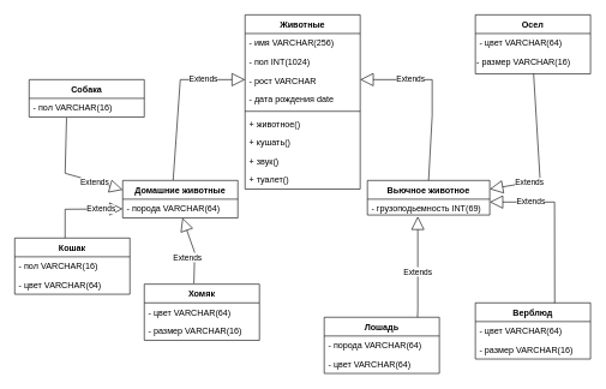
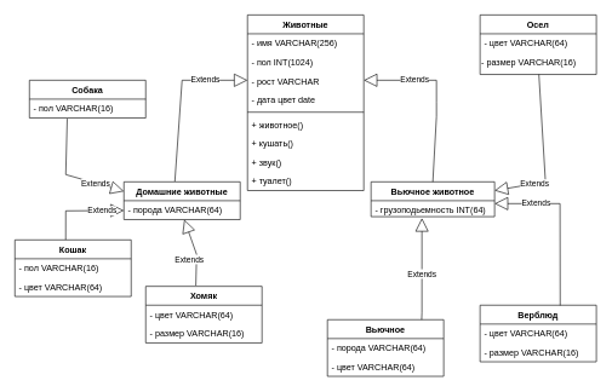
  <mxCell id="0" />
  <mxCell id="1" parent="0" />
  <mxCell id="2" value="Животные" style="swimlane;fontStyle=1;align=center;verticalAlign=top;childLayout=stackLayout;horizontal=1;startSize=26;horizontalStack=0;resizeParent=1;resizeParentMax=0;resizeLast=0;collapsible=1;marginBottom=0;" parent="1" vertex="1"><mxGeometry x="340" y="20" width="160" height="242" as="geometry" /></mxCell>
  <mxCell id="3" value="- имя VARCHAR(256)" style="text;strokeColor=none;fillColor=none;align=left;verticalAlign=top;spacingLeft=4;spacingRight=4;overflow=hidden;rotatable=0;points=[[0,0.5],[1,0.5]];portConstraint=eastwest;" parent="2" vertex="1"><mxGeometry y="26" width="160" height="26" as="geometry" /></mxCell>
  <mxCell id="4" value="- пол INT(1024)&#10;" style="text;strokeColor=none;fillColor=none;align=left;verticalAlign=top;spacingLeft=4;spacingRight=4;overflow=hidden;rotatable=0;points=[[0,0.5],[1,0.5]];portConstraint=eastwest;" parent="2" vertex="1"><mxGeometry y="52" width="160" height="26" as="geometry" /></mxCell>
  <mxCell id="5" value="- рост VARCHAR&#10;&#10;" style="text;strokeColor=none;fillColor=none;align=left;verticalAlign=top;spacingLeft=4;spacingRight=4;overflow=hidden;rotatable=0;points=[[0,0.5],[1,0.5]];portConstraint=eastwest;" vertex="1" parent="2"><mxGeometry y="78" width="160" height="26" as="geometry" /></mxCell>
- <mxCell id="6" value="- дата рождения date&#10;&#10;" style="text;strokeColor=none;fillColor=none;align=left;verticalAlign=top;spacingLeft=4;spacingRight=4;overflow=hidden;rotatable=0;points=[[0,0.5],[1,0.5]];portConstraint=eastwest;" vertex="1" parent="2"><mxGeometry y="104" width="160" height="26" as="geometry" /></mxCell>
+ <mxCell id="6" value="- дата цвет date&#10;&#10;" style="text;strokeColor=none;fillColor=none;align=left;verticalAlign=top;spacingLeft=4;spacingRight=4;overflow=hidden;rotatable=0;points=[[0,0.5],[1,0.5]];portConstraint=eastwest;" vertex="1" parent="2"><mxGeometry y="104" width="160" height="26" as="geometry" /></mxCell>
  <mxCell id="7" value="" style="line;strokeWidth=1;fillColor=none;align=left;verticalAlign=middle;spacingTop=-1;spacingLeft=3;spacingRight=3;rotatable=0;labelPosition=right;points=[];portConstraint=eastwest;" parent="2" vertex="1"><mxGeometry y="130" width="160" height="8" as="geometry" /></mxCell>
  <mxCell id="8" value="Extends" style="endArrow=block;endSize=16;endFill=0;html=1;rounded=0;exitX=0.438;exitY=-0.006;exitDx=0;exitDy=0;exitPerimeter=0;" parent="2" source="13" edge="1"><mxGeometry x="0.498" width="160" relative="1" as="geometry"><mxPoint x="-160" y="90" as="sourcePoint" /><mxPoint y="90" as="targetPoint" /><Array as="points"><mxPoint x="-90" y="90" /></Array><mxPoint as="offset" /></mxGeometry></mxCell>
  <mxCell id="9" value="+ животное()" style="text;strokeColor=none;fillColor=none;align=left;verticalAlign=top;spacingLeft=4;spacingRight=4;overflow=hidden;rotatable=0;points=[[0,0.5],[1,0.5]];portConstraint=eastwest;" parent="2" vertex="1"><mxGeometry y="138" width="160" height="26" as="geometry" /></mxCell>
  <mxCell id="10" value="+ кушать()" style="text;strokeColor=none;fillColor=none;align=left;verticalAlign=top;spacingLeft=4;spacingRight=4;overflow=hidden;rotatable=0;points=[[0,0.5],[1,0.5]];portConstraint=eastwest;" parent="2" vertex="1"><mxGeometry y="164" width="160" height="26" as="geometry" /></mxCell>
  <mxCell id="11" value="+ звук()" style="text;strokeColor=none;fillColor=none;align=left;verticalAlign=top;spacingLeft=4;spacingRight=4;overflow=hidden;rotatable=0;points=[[0,0.5],[1,0.5]];portConstraint=eastwest;" vertex="1" parent="2"><mxGeometry y="190" width="160" height="26" as="geometry" /></mxCell>
  <mxCell id="12" value="+ туалет()" style="text;strokeColor=none;fillColor=none;align=left;verticalAlign=top;spacingLeft=4;spacingRight=4;overflow=hidden;rotatable=0;points=[[0,0.5],[1,0.5]];portConstraint=eastwest;" parent="2" vertex="1"><mxGeometry y="216" width="160" height="26" as="geometry" /></mxCell>
  <mxCell id="13" value="Домашние животные" style="swimlane;fontStyle=1;align=center;verticalAlign=top;childLayout=stackLayout;horizontal=1;startSize=26;horizontalStack=0;resizeParent=1;resizeParentMax=0;resizeLast=0;collapsible=1;marginBottom=0;" parent="1" vertex="1"><mxGeometry x="170" y="250" width="160" height="52" as="geometry" /></mxCell>
  <mxCell id="14" value="- порода VARCHAR(64)" style="text;strokeColor=none;fillColor=none;align=left;verticalAlign=top;spacingLeft=4;spacingRight=4;overflow=hidden;rotatable=0;points=[[0,0.5],[1,0.5]];portConstraint=eastwest;" parent="13" vertex="1"><mxGeometry y="26" width="160" height="26" as="geometry" /></mxCell>
  <mxCell id="15" value="Вьючное животное" style="swimlane;fontStyle=1;align=center;verticalAlign=top;childLayout=stackLayout;horizontal=1;startSize=26;horizontalStack=0;resizeParent=1;resizeParentMax=0;resizeLast=0;collapsible=1;marginBottom=0;" parent="1" vertex="1"><mxGeometry x="510" y="250" width="170" height="48" as="geometry" /></mxCell>
- <mxCell id="16" value="- грузоподьемность INT(69)" style="text;strokeColor=none;fillColor=none;align=left;verticalAlign=top;spacingLeft=4;spacingRight=4;overflow=hidden;rotatable=0;points=[[0,0.5],[1,0.5]];portConstraint=eastwest;" parent="15" vertex="1"><mxGeometry y="26" width="170" height="22" as="geometry" /></mxCell>
+ <mxCell id="16" value="- грузоподьемность INT(64)" style="text;strokeColor=none;fillColor=none;align=left;verticalAlign=top;spacingLeft=4;spacingRight=4;overflow=hidden;rotatable=0;points=[[0,0.5],[1,0.5]];portConstraint=eastwest;" parent="15" vertex="1"><mxGeometry y="26" width="170" height="22" as="geometry" /></mxCell>
  <mxCell id="17" value="Extends" style="endArrow=block;endSize=16;endFill=0;html=1;rounded=0;exitX=0.5;exitY=0;exitDx=0;exitDy=0;" parent="1" source="15" edge="1"><mxGeometry x="0.413" y="-1" width="160" relative="1" as="geometry"><mxPoint x="650" y="220" as="sourcePoint" /><mxPoint x="500" y="110" as="targetPoint" /><Array as="points"><mxPoint x="600" y="160" /><mxPoint x="600" y="140" /><mxPoint x="600" y="110" /><mxPoint x="520" y="110" /></Array><mxPoint as="offset" /></mxGeometry></mxCell>
  <mxCell id="18" value="Собака" style="swimlane;fontStyle=1;align=center;verticalAlign=top;childLayout=stackLayout;horizontal=1;startSize=26;horizontalStack=0;resizeParent=1;resizeParentMax=0;resizeLast=0;collapsible=1;marginBottom=0;" parent="1" vertex="1"><mxGeometry x="40" y="110" width="160" height="52" as="geometry" /></mxCell>
  <mxCell id="19" value="- пол VARCHAR(16)" style="text;strokeColor=none;fillColor=none;align=left;verticalAlign=top;spacingLeft=4;spacingRight=4;overflow=hidden;rotatable=0;points=[[0,0.5],[1,0.5]];portConstraint=eastwest;" parent="18" vertex="1"><mxGeometry y="26" width="160" height="26" as="geometry" /></mxCell>
  <mxCell id="20" value="Кошак" style="swimlane;fontStyle=1;align=center;verticalAlign=top;childLayout=stackLayout;horizontal=1;startSize=26;horizontalStack=0;resizeParent=1;resizeParentMax=0;resizeLast=0;collapsible=1;marginBottom=0;" parent="1" vertex="1"><mxGeometry x="20" y="330" width="160" height="78" as="geometry" /></mxCell>
  <mxCell id="21" value="- пол VARCHAR(16)" style="text;strokeColor=none;fillColor=none;align=left;verticalAlign=top;spacingLeft=4;spacingRight=4;overflow=hidden;rotatable=0;points=[[0,0.5],[1,0.5]];portConstraint=eastwest;" parent="20" vertex="1"><mxGeometry y="26" width="160" height="26" as="geometry" /></mxCell>
  <mxCell id="22" value="- цвет VARCHAR(64)" style="text;strokeColor=none;fillColor=none;align=left;verticalAlign=top;spacingLeft=4;spacingRight=4;overflow=hidden;rotatable=0;points=[[0,0.5],[1,0.5]];portConstraint=eastwest;" parent="20" vertex="1"><mxGeometry y="52" width="160" height="26" as="geometry" /></mxCell>
  <mxCell id="23" value="Хомяк" style="swimlane;fontStyle=1;align=center;verticalAlign=top;childLayout=stackLayout;horizontal=1;startSize=26;horizontalStack=0;resizeParent=1;resizeParentMax=0;resizeLast=0;collapsible=1;marginBottom=0;" parent="1" vertex="1"><mxGeometry x="200" y="394" width="160" height="78" as="geometry" /></mxCell>
  <mxCell id="24" value="- цвет VARCHAR(64)" style="text;strokeColor=none;fillColor=none;align=left;verticalAlign=top;spacingLeft=4;spacingRight=4;overflow=hidden;rotatable=0;points=[[0,0.5],[1,0.5]];portConstraint=eastwest;" parent="23" vertex="1"><mxGeometry y="26" width="160" height="26" as="geometry" /></mxCell>
  <mxCell id="25" value="- размер VARCHAR(16)" style="text;strokeColor=none;fillColor=none;align=left;verticalAlign=top;spacingLeft=4;spacingRight=4;overflow=hidden;rotatable=0;points=[[0,0.5],[1,0.5]];portConstraint=eastwest;" parent="23" vertex="1"><mxGeometry y="52" width="160" height="26" as="geometry" /></mxCell>
  <mxCell id="26" value="Верблюд" style="swimlane;fontStyle=1;align=center;verticalAlign=top;childLayout=stackLayout;horizontal=1;startSize=26;horizontalStack=0;resizeParent=1;resizeParentMax=0;resizeLast=0;collapsible=1;marginBottom=0;" parent="1" vertex="1"><mxGeometry x="660" y="420" width="160" height="78" as="geometry" /></mxCell>
  <mxCell id="27" value="- цвет VARCHAR(64)" style="text;strokeColor=none;fillColor=none;align=left;verticalAlign=top;spacingLeft=4;spacingRight=4;overflow=hidden;rotatable=0;points=[[0,0.5],[1,0.5]];portConstraint=eastwest;" parent="26" vertex="1"><mxGeometry y="26" width="160" height="26" as="geometry" /></mxCell>
  <mxCell id="28" value="- размер VARCHAR(16)" style="text;strokeColor=none;fillColor=none;align=left;verticalAlign=top;spacingLeft=4;spacingRight=4;overflow=hidden;rotatable=0;points=[[0,0.5],[1,0.5]];portConstraint=eastwest;" parent="26" vertex="1"><mxGeometry y="52" width="160" height="26" as="geometry" /></mxCell>
- <mxCell id="29" value="Лошадь" style="swimlane;fontStyle=1;align=center;verticalAlign=top;childLayout=stackLayout;horizontal=1;startSize=26;horizontalStack=0;resizeParent=1;resizeParentMax=0;resizeLast=0;collapsible=1;marginBottom=0;" parent="1" vertex="1"><mxGeometry x="450" y="440" width="160" height="78" as="geometry" /></mxCell>
+ <mxCell id="29" value="Вьючное" style="swimlane;fontStyle=1;align=center;verticalAlign=top;childLayout=stackLayout;horizontal=1;startSize=26;horizontalStack=0;resizeParent=1;resizeParentMax=0;resizeLast=0;collapsible=1;marginBottom=0;" parent="1" vertex="1"><mxGeometry x="450" y="440" width="160" height="78" as="geometry" /></mxCell>
  <mxCell id="30" value="- порода VARCHAR(64)" style="text;strokeColor=none;fillColor=none;align=left;verticalAlign=top;spacingLeft=4;spacingRight=4;overflow=hidden;rotatable=0;points=[[0,0.5],[1,0.5]];portConstraint=eastwest;" parent="29" vertex="1"><mxGeometry y="26" width="160" height="26" as="geometry" /></mxCell>
  <mxCell id="31" value="- цвет VARCHAR(64)" style="text;strokeColor=none;fillColor=none;align=left;verticalAlign=top;spacingLeft=4;spacingRight=4;overflow=hidden;rotatable=0;points=[[0,0.5],[1,0.5]];portConstraint=eastwest;" parent="29" vertex="1"><mxGeometry y="52" width="160" height="26" as="geometry" /></mxCell>
  <mxCell id="32" value="Осел" style="swimlane;fontStyle=1;align=center;verticalAlign=top;childLayout=stackLayout;horizontal=1;startSize=26;horizontalStack=0;resizeParent=1;resizeParentMax=0;resizeLast=0;collapsible=1;marginBottom=0;" parent="1" vertex="1"><mxGeometry x="660" y="20" width="160" height="82" as="geometry" /></mxCell>
  <mxCell id="33" value="- цвет VARCHAR(64)" style="text;strokeColor=none;fillColor=none;align=left;verticalAlign=top;spacingLeft=4;spacingRight=4;overflow=hidden;rotatable=0;points=[[0,0.5],[1,0.5]];portConstraint=eastwest;" parent="32" vertex="1"><mxGeometry y="26" width="160" height="26" as="geometry" /></mxCell>
  <mxCell id="34" value="- размер VARCHAR(16)" style="text;whiteSpace=wrap;html=1;" parent="32" vertex="1"><mxGeometry y="52" width="160" height="30" as="geometry" /></mxCell>
  <mxCell id="35" value="Extends" style="endArrow=block;endSize=16;endFill=0;html=1;rounded=0;entryX=0;entryY=0.25;entryDx=0;entryDy=0;exitX=0.325;exitY=1.038;exitDx=0;exitDy=0;exitPerimeter=0;" parent="1" source="19" target="13" edge="1"><mxGeometry x="0.498" width="160" relative="1" as="geometry"><mxPoint x="90.4" y="134.364" as="sourcePoint" /><mxPoint x="150" y="200" as="targetPoint" /><Array as="points"><mxPoint x="90" y="240" /></Array><mxPoint as="offset" /></mxGeometry></mxCell>
  <mxCell id="36" value="Extends" style="endArrow=block;endSize=16;endFill=0;html=1;rounded=0;exitX=0.437;exitY=-0.003;exitDx=0;exitDy=0;exitPerimeter=0;" parent="1" source="20" target="14" edge="1"><mxGeometry x="0.498" width="160" relative="1" as="geometry"><mxPoint x="75.08" y="379.016" as="sourcePoint" /><mxPoint x="179.04" y="290.498" as="targetPoint" /><Array as="points"><mxPoint x="90" y="290" /></Array><mxPoint as="offset" /></mxGeometry></mxCell>
  <mxCell id="37" value="Extends" style="endArrow=block;endSize=16;endFill=0;html=1;rounded=0;entryX=0.519;entryY=1;entryDx=0;entryDy=0;entryPerimeter=0;exitX=0.431;exitY=-0.013;exitDx=0;exitDy=0;exitPerimeter=0;" parent="1" source="23" target="14" edge="1"><mxGeometry x="-0.228" y="10" width="160" relative="1" as="geometry"><mxPoint x="270" y="420" as="sourcePoint" /><mxPoint x="269.44" y="365.092" as="targetPoint" /><Array as="points"><mxPoint x="270" y="350" /></Array><mxPoint as="offset" /></mxGeometry></mxCell>
  <mxCell id="38" value="Extends" style="endArrow=block;endSize=16;endFill=0;html=1;rounded=0;entryX=1;entryY=0.25;entryDx=0;entryDy=0;" parent="1" source="34" target="15" edge="1"><mxGeometry x="0.498" width="160" relative="1" as="geometry"><mxPoint x="769.6" y="123.13" as="sourcePoint" /><mxPoint x="680" y="280" as="targetPoint" /><Array as="points"><mxPoint x="750" y="250" /></Array><mxPoint as="offset" /></mxGeometry></mxCell>
  <mxCell id="39" value="Extends" style="endArrow=block;endSize=16;endFill=0;html=1;rounded=0;exitX=0.689;exitY=0.004;exitDx=0;exitDy=0;exitPerimeter=0;" parent="1" source="26" edge="1"><mxGeometry x="0.498" width="160" relative="1" as="geometry"><mxPoint x="750.08" y="363.996" as="sourcePoint" /><mxPoint x="680" y="280" as="targetPoint" /><Array as="points"><mxPoint x="770" y="280" /><mxPoint x="680" y="280" /></Array><mxPoint as="offset" /></mxGeometry></mxCell>
  <mxCell id="40" value="Extends" style="endArrow=block;endSize=16;endFill=0;html=1;rounded=0;exitX=0.81;exitY=-0.001;exitDx=0;exitDy=0;exitPerimeter=0;" parent="1" source="29" edge="1"><mxGeometry x="-0.099" width="160" relative="1" as="geometry"><mxPoint x="490.08" y="499.016" as="sourcePoint" /><mxPoint x="580" y="300" as="targetPoint" /><Array as="points"><mxPoint x="580" y="430" /></Array><mxPoint as="offset" /></mxGeometry></mxCell>
